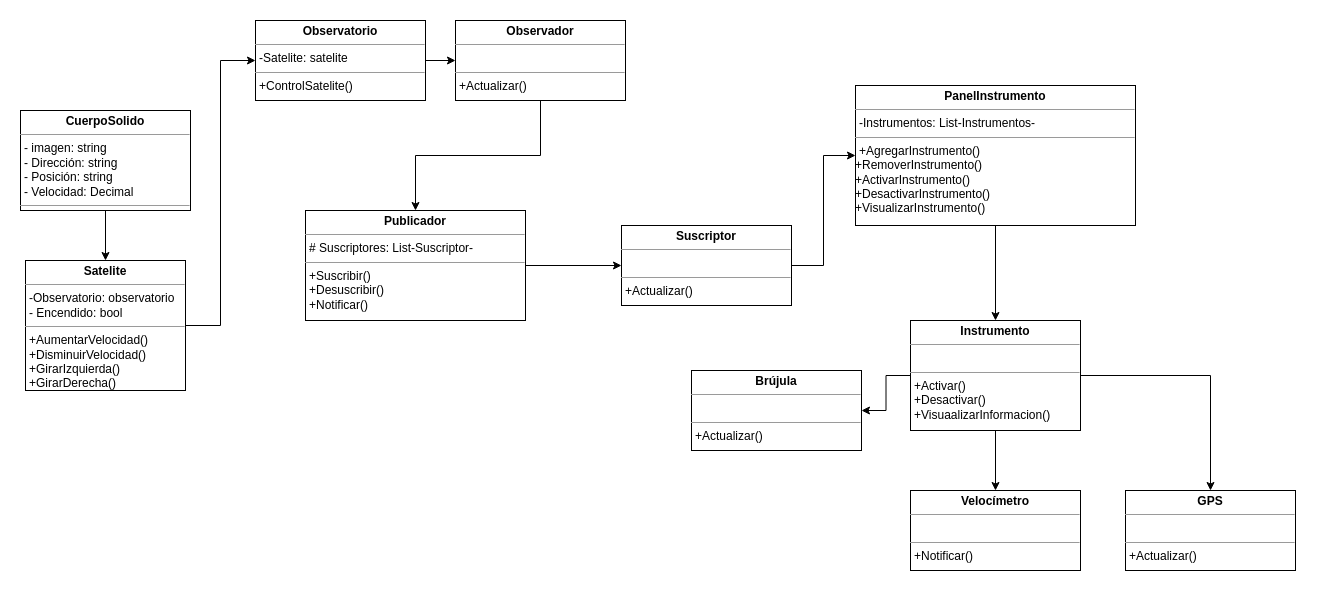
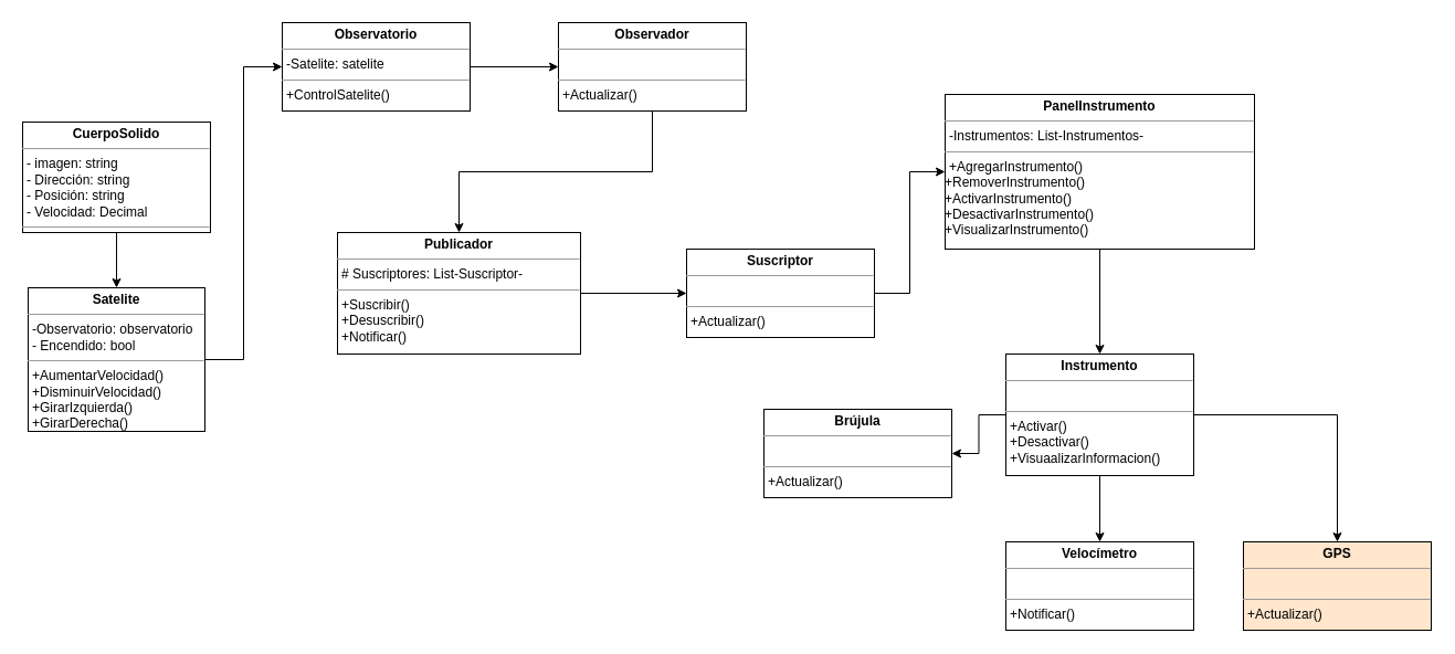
  <mxCell id="0" />
  <mxCell id="1" parent="0" />
  <mxCell id="2" style="edgeStyle=orthogonalEdgeStyle;rounded=0;orthogonalLoop=1;jettySize=auto;html=1;exitX=0.5;exitY=1;exitDx=0;exitDy=0;entryX=0.5;entryY=0;entryDx=0;entryDy=0;" parent="1" source="3" target="5" edge="1"><mxGeometry relative="1" as="geometry" /></mxCell>
  <mxCell id="3" value="&lt;p style=&quot;margin:0px;margin-top:4px;text-align:center;&quot;&gt;&lt;b&gt;CuerpoSolido&lt;/b&gt;&lt;/p&gt;&lt;hr size=&quot;1&quot;&gt;&lt;p style=&quot;margin:0px;margin-left:4px;&quot;&gt;- imagen: string&lt;/p&gt;&lt;p style=&quot;margin:0px;margin-left:4px;&quot;&gt;- Dirección: string&lt;/p&gt;&lt;p style=&quot;margin:0px;margin-left:4px;&quot;&gt;- Posición: string&lt;/p&gt;&lt;p style=&quot;margin:0px;margin-left:4px;&quot;&gt;- Velocidad: Decimal&lt;/p&gt;&lt;hr size=&quot;1&quot;&gt;&lt;p style=&quot;margin:0px;margin-left:4px;&quot;&gt;&lt;br&gt;&lt;/p&gt;" style="verticalAlign=top;align=left;overflow=fill;fontSize=12;fontFamily=Helvetica;html=1;whiteSpace=wrap;" parent="1" vertex="1"><mxGeometry x="20" y="110" width="170" height="100" as="geometry" /></mxCell>
  <mxCell id="4" value="" style="edgeStyle=orthogonalEdgeStyle;rounded=0;orthogonalLoop=1;jettySize=auto;html=1;entryX=0;entryY=0.5;entryDx=0;entryDy=0;" parent="1" source="5" target="23" edge="1"><mxGeometry relative="1" as="geometry"><mxPoint x="225" y="320" as="targetPoint" /></mxGeometry></mxCell>
  <mxCell id="5" value="&lt;p style=&quot;margin:0px;margin-top:4px;text-align:center;&quot;&gt;&lt;b&gt;Satelite&lt;/b&gt;&lt;/p&gt;&lt;hr size=&quot;1&quot;&gt;&lt;p style=&quot;margin:0px;margin-left:4px;&quot;&gt;-Observatorio: observatorio&lt;/p&gt;&lt;p style=&quot;margin:0px;margin-left:4px;&quot;&gt;- Encendido: bool&lt;br&gt;&lt;/p&gt;&lt;hr size=&quot;1&quot;&gt;&lt;p style=&quot;margin:0px;margin-left:4px;&quot;&gt;+AumentarVelocidad()&lt;/p&gt;&lt;p style=&quot;margin:0px;margin-left:4px;&quot;&gt;+DisminuirVelocidad()&lt;/p&gt;&lt;p style=&quot;margin:0px;margin-left:4px;&quot;&gt;+GirarIzquierda()&lt;/p&gt;&lt;p style=&quot;margin:0px;margin-left:4px;&quot;&gt;+GirarDerecha()&lt;/p&gt;&lt;p style=&quot;margin:0px;margin-left:4px;&quot;&gt;+Apagar()&lt;/p&gt;" style="verticalAlign=top;align=left;overflow=fill;fontSize=12;fontFamily=Helvetica;html=1;whiteSpace=wrap;" parent="1" vertex="1"><mxGeometry x="25" y="260" width="160" height="130" as="geometry" /></mxCell>
  <mxCell id="6" style="edgeStyle=orthogonalEdgeStyle;rounded=0;orthogonalLoop=1;jettySize=auto;html=1;entryX=0.5;entryY=0;entryDx=0;entryDy=0;" parent="1" source="7" target="9" edge="1"><mxGeometry relative="1" as="geometry" /></mxCell>
- <mxCell id="7" value="&lt;p style=&quot;margin:0px;margin-top:4px;text-align:center;&quot;&gt;&lt;b&gt;Observador&lt;/b&gt;&lt;/p&gt;&lt;hr size=&quot;1&quot;&gt;&lt;p style=&quot;margin:0px;margin-left:4px;&quot;&gt;&lt;br&gt;&lt;/p&gt;&lt;hr size=&quot;1&quot;&gt;&lt;p style=&quot;margin:0px;margin-left:4px;&quot;&gt;+Actualizar()&lt;/p&gt;" style="verticalAlign=top;align=left;overflow=fill;fontSize=12;fontFamily=Helvetica;html=1;whiteSpace=wrap;" parent="1" vertex="1"><mxGeometry x="455" y="20" width="170" height="80" as="geometry" /></mxCell>
+ <mxCell id="7" value="&lt;p style=&quot;margin:0px;margin-top:4px;text-align:center;&quot;&gt;&lt;b&gt;Observador&lt;/b&gt;&lt;/p&gt;&lt;hr size=&quot;1&quot;&gt;&lt;p style=&quot;margin:0px;margin-left:4px;&quot;&gt;&lt;br&gt;&lt;/p&gt;&lt;hr size=&quot;1&quot;&gt;&lt;p style=&quot;margin:0px;margin-left:4px;&quot;&gt;+Actualizar()&lt;/p&gt;" style="verticalAlign=top;align=left;overflow=fill;fontSize=12;fontFamily=Helvetica;html=1;whiteSpace=wrap;" parent="1" vertex="1"><mxGeometry x="505" y="20" width="170" height="80" as="geometry" /></mxCell>
  <mxCell id="8" style="edgeStyle=orthogonalEdgeStyle;rounded=0;orthogonalLoop=1;jettySize=auto;html=1;entryX=0;entryY=0.5;entryDx=0;entryDy=0;" parent="1" source="9" target="11" edge="1"><mxGeometry relative="1" as="geometry" /></mxCell>
  <mxCell id="9" value="&lt;p style=&quot;margin:0px;margin-top:4px;text-align:center;&quot;&gt;&lt;b&gt;Publicador&lt;/b&gt;&lt;/p&gt;&lt;hr size=&quot;1&quot;&gt;&lt;p style=&quot;margin:0px;margin-left:4px;&quot;&gt;# Suscriptores: List-Suscriptor-&lt;/p&gt;&lt;hr size=&quot;1&quot;&gt;&lt;p style=&quot;margin:0px;margin-left:4px;&quot;&gt;+Suscribir()&lt;/p&gt;&lt;p style=&quot;margin:0px;margin-left:4px;&quot;&gt;+Desuscribir()&lt;/p&gt;&lt;p style=&quot;margin:0px;margin-left:4px;&quot;&gt;+Notificar()&lt;/p&gt;" style="verticalAlign=top;align=left;overflow=fill;fontSize=12;fontFamily=Helvetica;html=1;whiteSpace=wrap;" parent="1" vertex="1"><mxGeometry x="305" y="210" width="220" height="110" as="geometry" /></mxCell>
  <mxCell id="10" style="edgeStyle=orthogonalEdgeStyle;rounded=0;orthogonalLoop=1;jettySize=auto;html=1;entryX=0;entryY=0.5;entryDx=0;entryDy=0;" parent="1" source="11" target="13" edge="1"><mxGeometry relative="1" as="geometry" /></mxCell>
  <mxCell id="11" value="&lt;p style=&quot;margin:0px;margin-top:4px;text-align:center;&quot;&gt;&lt;b&gt;Suscriptor&lt;/b&gt;&lt;/p&gt;&lt;hr size=&quot;1&quot;&gt;&lt;p style=&quot;margin:0px;margin-left:4px;&quot;&gt;&lt;br&gt;&lt;/p&gt;&lt;hr size=&quot;1&quot;&gt;&lt;p style=&quot;margin:0px;margin-left:4px;&quot;&gt;+Actualizar()&lt;/p&gt;" style="verticalAlign=top;align=left;overflow=fill;fontSize=12;fontFamily=Helvetica;html=1;whiteSpace=wrap;" parent="1" vertex="1"><mxGeometry x="621" y="225" width="170" height="80" as="geometry" /></mxCell>
  <mxCell id="12" style="edgeStyle=orthogonalEdgeStyle;rounded=0;orthogonalLoop=1;jettySize=auto;html=1;entryX=0.5;entryY=0;entryDx=0;entryDy=0;" parent="1" source="13" target="17" edge="1"><mxGeometry relative="1" as="geometry" /></mxCell>
  <mxCell id="13" value="&lt;p style=&quot;margin:0px;margin-top:4px;text-align:center;&quot;&gt;&lt;b&gt;PanelInstrumento&lt;/b&gt;&lt;/p&gt;&lt;hr size=&quot;1&quot;&gt;&lt;p style=&quot;margin:0px;margin-left:4px;&quot;&gt;-Instrumentos: List-Instrumentos-&lt;/p&gt;&lt;hr size=&quot;1&quot;&gt;&lt;p style=&quot;margin:0px;margin-left:4px;&quot;&gt;+AgregarInstrumento()&lt;/p&gt;+RemoverInstrumento()&lt;br&gt;+ActivarInstrumento()&lt;br&gt;+DesactivarInstrumento()&lt;br&gt;+VisualizarInstrumento()" style="verticalAlign=top;align=left;overflow=fill;fontSize=12;fontFamily=Helvetica;html=1;whiteSpace=wrap;" parent="1" vertex="1"><mxGeometry x="855" y="85" width="280" height="140" as="geometry" /></mxCell>
  <mxCell id="14" style="edgeStyle=orthogonalEdgeStyle;rounded=0;orthogonalLoop=1;jettySize=auto;html=1;" parent="1" source="17" target="19" edge="1"><mxGeometry relative="1" as="geometry" /></mxCell>
  <mxCell id="15" style="edgeStyle=orthogonalEdgeStyle;rounded=0;orthogonalLoop=1;jettySize=auto;html=1;entryX=0.5;entryY=0;entryDx=0;entryDy=0;" parent="1" source="17" target="21" edge="1"><mxGeometry relative="1" as="geometry" /></mxCell>
  <mxCell id="16" value="" style="edgeStyle=orthogonalEdgeStyle;rounded=0;orthogonalLoop=1;jettySize=auto;html=1;" parent="1" source="17" target="20" edge="1"><mxGeometry relative="1" as="geometry" /></mxCell>
  <mxCell id="17" value="&lt;p style=&quot;margin:0px;margin-top:4px;text-align:center;&quot;&gt;&lt;b&gt;Instrumento&lt;/b&gt;&lt;/p&gt;&lt;hr size=&quot;1&quot;&gt;&lt;p style=&quot;margin:0px;margin-left:4px;&quot;&gt;&lt;br&gt;&lt;/p&gt;&lt;hr size=&quot;1&quot;&gt;&lt;p style=&quot;margin:0px;margin-left:4px;&quot;&gt;+Activar()&lt;/p&gt;&lt;p style=&quot;margin:0px;margin-left:4px;&quot;&gt;+Desactivar()&lt;/p&gt;&lt;p style=&quot;margin:0px;margin-left:4px;&quot;&gt;+VisuaalizarInformacion()&lt;/p&gt;" style="verticalAlign=top;align=left;overflow=fill;fontSize=12;fontFamily=Helvetica;html=1;whiteSpace=wrap;" parent="1" vertex="1"><mxGeometry x="910" y="320" width="170" height="110" as="geometry" /></mxCell>
  <mxCell id="18" style="edgeStyle=orthogonalEdgeStyle;rounded=0;orthogonalLoop=1;jettySize=auto;html=1;exitX=0.5;exitY=1;exitDx=0;exitDy=0;" parent="1" source="17" target="17" edge="1"><mxGeometry relative="1" as="geometry" /></mxCell>
  <mxCell id="19" value="&lt;p style=&quot;margin:0px;margin-top:4px;text-align:center;&quot;&gt;&lt;b&gt;Brújula&lt;/b&gt;&lt;/p&gt;&lt;hr size=&quot;1&quot;&gt;&lt;p style=&quot;margin:0px;margin-left:4px;&quot;&gt;&lt;br&gt;&lt;/p&gt;&lt;hr size=&quot;1&quot;&gt;&lt;p style=&quot;margin:0px;margin-left:4px;&quot;&gt;+Actualizar()&lt;br&gt;&lt;/p&gt;" style="verticalAlign=top;align=left;overflow=fill;fontSize=12;fontFamily=Helvetica;html=1;whiteSpace=wrap;" parent="1" vertex="1"><mxGeometry x="691" y="370" width="170" height="80" as="geometry" /></mxCell>
  <mxCell id="20" value="&lt;p style=&quot;margin:0px;margin-top:4px;text-align:center;&quot;&gt;&lt;b&gt;Velocímetro&lt;/b&gt;&lt;/p&gt;&lt;hr size=&quot;1&quot;&gt;&lt;p style=&quot;margin:0px;margin-left:4px;&quot;&gt;&lt;/p&gt;&lt;p style=&quot;margin:0px;margin-left:4px;&quot;&gt;&lt;br&gt;&lt;/p&gt;&lt;hr style=&quot;border-color: var(--border-color);&quot; size=&quot;1&quot;&gt;&lt;p style=&quot;border-color: var(--border-color); margin: 0px 0px 0px 4px;&quot;&gt;+Notificar()&lt;/p&gt;" style="verticalAlign=top;align=left;overflow=fill;fontSize=12;fontFamily=Helvetica;html=1;whiteSpace=wrap;" parent="1" vertex="1"><mxGeometry x="910" y="490" width="170" height="80" as="geometry" /></mxCell>
- <mxCell id="21" value="&lt;p style=&quot;margin:0px;margin-top:4px;text-align:center;&quot;&gt;&lt;b&gt;GPS&lt;/b&gt;&lt;/p&gt;&lt;hr size=&quot;1&quot;&gt;&lt;p style=&quot;margin:0px;margin-left:4px;&quot;&gt;&lt;br&gt;&lt;/p&gt;&lt;hr size=&quot;1&quot;&gt;&lt;p style=&quot;margin:0px;margin-left:4px;&quot;&gt;+Actualizar()&lt;br&gt;&lt;/p&gt;" style="verticalAlign=top;align=left;overflow=fill;fontSize=12;fontFamily=Helvetica;html=1;whiteSpace=wrap;" parent="1" vertex="1"><mxGeometry x="1125" y="490" width="170" height="80" as="geometry" /></mxCell>
+ <mxCell id="21" value="&lt;p style=&quot;margin:0px;margin-top:4px;text-align:center;&quot;&gt;&lt;b&gt;GPS&lt;/b&gt;&lt;/p&gt;&lt;hr size=&quot;1&quot;&gt;&lt;p style=&quot;margin:0px;margin-left:4px;&quot;&gt;&lt;br&gt;&lt;/p&gt;&lt;hr size=&quot;1&quot;&gt;&lt;p style=&quot;margin:0px;margin-left:4px;&quot;&gt;+Actualizar()&lt;br&gt;&lt;/p&gt;" style="verticalAlign=top;align=left;overflow=fill;fontSize=12;fontFamily=Helvetica;html=1;whiteSpace=wrap;fillColor=#ffe6cc;" parent="1" vertex="1"><mxGeometry x="1125" y="490" width="170" height="80" as="geometry" /></mxCell>
  <mxCell id="22" value="" style="edgeStyle=orthogonalEdgeStyle;rounded=0;orthogonalLoop=1;jettySize=auto;html=1;" parent="1" source="23" target="7" edge="1"><mxGeometry relative="1" as="geometry" /></mxCell>
  <mxCell id="23" value="&lt;p style=&quot;margin:0px;margin-top:4px;text-align:center;&quot;&gt;&lt;b&gt;Observatorio&lt;/b&gt;&lt;/p&gt;&lt;hr size=&quot;1&quot;&gt;&lt;p style=&quot;margin:0px;margin-left:4px;&quot;&gt;-Satelite: satelite&lt;/p&gt;&lt;hr size=&quot;1&quot;&gt;&lt;p style=&quot;margin:0px;margin-left:4px;&quot;&gt;+ControlSatelite()&lt;/p&gt;" style="verticalAlign=top;align=left;overflow=fill;fontSize=12;fontFamily=Helvetica;html=1;whiteSpace=wrap;" parent="1" vertex="1"><mxGeometry x="255" y="20" width="170" height="80" as="geometry" /></mxCell>
